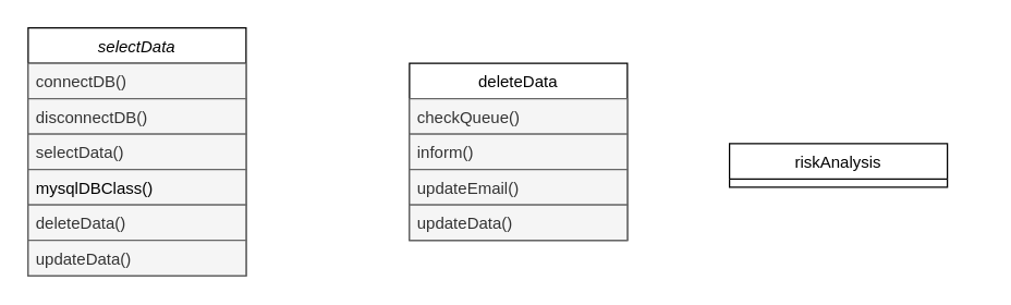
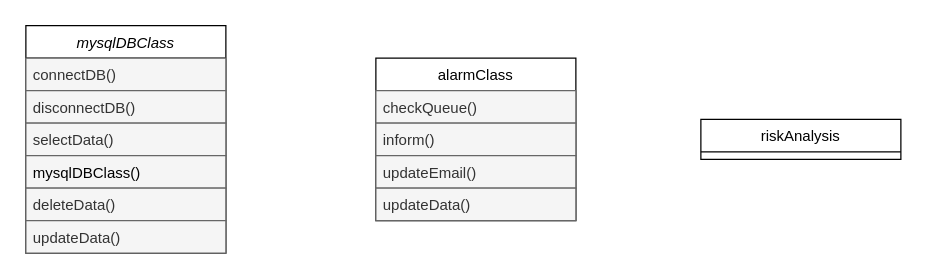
  <mxCell id="0" />
  <mxCell id="1" parent="0" />
- <mxCell id="2" value="deleteData" style="swimlane;fontStyle=0;align=center;verticalAlign=top;childLayout=stackLayout;horizontal=1;startSize=26;horizontalStack=0;resizeParent=1;resizeLast=0;collapsible=1;marginBottom=0;rounded=0;shadow=0;strokeWidth=1;" parent="1" vertex="1"><mxGeometry x="300" y="46" width="160" height="130" as="geometry"><mxRectangle x="340" y="380" width="170" height="26" as="alternateBounds" /></mxGeometry></mxCell>
+ <mxCell id="2" value="alarmClass" style="swimlane;fontStyle=0;align=center;verticalAlign=top;childLayout=stackLayout;horizontal=1;startSize=26;horizontalStack=0;resizeParent=1;resizeLast=0;collapsible=1;marginBottom=0;rounded=0;shadow=0;strokeWidth=1;" parent="1" vertex="1"><mxGeometry x="300" y="46" width="160" height="130" as="geometry"><mxRectangle x="340" y="380" width="170" height="26" as="alternateBounds" /></mxGeometry></mxCell>
  <mxCell id="3" value="checkQueue()" style="text;align=left;verticalAlign=top;spacingLeft=4;spacingRight=4;overflow=hidden;rotatable=0;points=[[0,0.5],[1,0.5]];portConstraint=eastwest;fillColor=#f5f5f5;fontColor=#333333;strokeColor=#666666;" parent="2" vertex="1"><mxGeometry y="26" width="160" height="26" as="geometry" /></mxCell>
  <mxCell id="4" value="inform()" style="text;align=left;verticalAlign=top;spacingLeft=4;spacingRight=4;overflow=hidden;rotatable=0;points=[[0,0.5],[1,0.5]];portConstraint=eastwest;fillColor=#f5f5f5;fontColor=#333333;strokeColor=#666666;" parent="2" vertex="1"><mxGeometry y="52" width="160" height="26" as="geometry" /></mxCell>
  <mxCell id="5" value="updateEmail()" style="text;align=left;verticalAlign=top;spacingLeft=4;spacingRight=4;overflow=hidden;rotatable=0;points=[[0,0.5],[1,0.5]];portConstraint=eastwest;fillColor=#f5f5f5;fontColor=#333333;strokeColor=#666666;" parent="2" vertex="1"><mxGeometry y="78" width="160" height="26" as="geometry" /></mxCell>
  <mxCell id="6" value="updateData()" style="text;align=left;verticalAlign=top;spacingLeft=4;spacingRight=4;overflow=hidden;rotatable=0;points=[[0,0.5],[1,0.5]];portConstraint=eastwest;fillColor=#f5f5f5;fontColor=#333333;strokeColor=#666666;" parent="2" vertex="1"><mxGeometry y="104" width="160" height="26" as="geometry" /></mxCell>
- <mxCell id="7" value="selectData" style="swimlane;fontStyle=2;align=center;verticalAlign=top;childLayout=stackLayout;horizontal=1;startSize=26;horizontalStack=0;resizeParent=1;resizeLast=0;collapsible=1;marginBottom=0;rounded=0;shadow=0;strokeWidth=1;" parent="1" vertex="1"><mxGeometry x="20" y="20" width="160" height="182" as="geometry"><mxRectangle x="230" y="140" width="160" height="26" as="alternateBounds" /></mxGeometry></mxCell>
+ <mxCell id="7" value="mysqlDBClass" style="swimlane;fontStyle=2;align=center;verticalAlign=top;childLayout=stackLayout;horizontal=1;startSize=26;horizontalStack=0;resizeParent=1;resizeLast=0;collapsible=1;marginBottom=0;rounded=0;shadow=0;strokeWidth=1;" parent="1" vertex="1"><mxGeometry x="20" y="20" width="160" height="182" as="geometry"><mxRectangle x="230" y="140" width="160" height="26" as="alternateBounds" /></mxGeometry></mxCell>
  <mxCell id="8" value="connectDB()" style="text;align=left;verticalAlign=top;spacingLeft=4;spacingRight=4;overflow=hidden;rotatable=0;points=[[0,0.5],[1,0.5]];portConstraint=eastwest;fillColor=#f5f5f5;fontColor=#333333;strokeColor=#666666;" parent="7" vertex="1"><mxGeometry y="26" width="160" height="26" as="geometry" /></mxCell>
  <mxCell id="9" value="disconnectDB()" style="text;align=left;verticalAlign=top;spacingLeft=4;spacingRight=4;overflow=hidden;rotatable=0;points=[[0,0.5],[1,0.5]];portConstraint=eastwest;rounded=0;shadow=0;html=0;fillColor=#f5f5f5;fontColor=#333333;strokeColor=#666666;" parent="7" vertex="1"><mxGeometry y="52" width="160" height="26" as="geometry" /></mxCell>
  <mxCell id="10" value="selectData()" style="text;align=left;verticalAlign=top;spacingLeft=4;spacingRight=4;overflow=hidden;rotatable=0;points=[[0,0.5],[1,0.5]];portConstraint=eastwest;rounded=0;shadow=0;html=0;fillColor=#f5f5f5;fontColor=#333333;strokeColor=#666666;" parent="7" vertex="1"><mxGeometry y="78" width="160" height="26" as="geometry" /></mxCell>
  <mxCell id="11" value="mysqlDBClass()" style="text;align=left;verticalAlign=top;spacingLeft=4;spacingRight=4;overflow=hidden;rotatable=0;points=[[0,0.5],[1,0.5]];portConstraint=eastwest;rounded=0;shadow=0;html=0;fillColor=#f5f5f5;strokeColor=#666666;" parent="7" vertex="1"><mxGeometry y="104" width="160" height="26" as="geometry" /></mxCell>
  <mxCell id="12" value="deleteData()" style="text;align=left;verticalAlign=top;spacingLeft=4;spacingRight=4;overflow=hidden;rotatable=0;points=[[0,0.5],[1,0.5]];portConstraint=eastwest;rounded=0;shadow=0;html=0;fillColor=#f5f5f5;fontColor=#333333;strokeColor=#666666;" parent="7" vertex="1"><mxGeometry y="130" width="160" height="26" as="geometry" /></mxCell>
  <mxCell id="13" value="updateData()" style="text;align=left;verticalAlign=top;spacingLeft=4;spacingRight=4;overflow=hidden;rotatable=0;points=[[0,0.5],[1,0.5]];portConstraint=eastwest;rounded=0;shadow=0;html=0;fillColor=#f5f5f5;fontColor=#333333;strokeColor=#666666;" parent="7" vertex="1"><mxGeometry y="156" width="160" height="26" as="geometry" /></mxCell>
- <mxCell id="14" value="riskAnalysis" style="swimlane;fontStyle=0;align=center;verticalAlign=top;childLayout=stackLayout;horizontal=1;startSize=26;horizontalStack=0;resizeParent=1;resizeLast=0;collapsible=1;marginBottom=0;rounded=0;shadow=0;strokeWidth=1;" parent="1" vertex="1"><mxGeometry x="535" y="105" width="160" height="32" as="geometry"><mxRectangle x="70" y="360" width="160" height="26" as="alternateBounds" /></mxGeometry></mxCell>
+ <mxCell id="14" value="riskAnalysis" style="swimlane;fontStyle=0;align=center;verticalAlign=top;childLayout=stackLayout;horizontal=1;startSize=26;horizontalStack=0;resizeParent=1;resizeLast=0;collapsible=1;marginBottom=0;rounded=0;shadow=0;strokeWidth=1;" parent="1" vertex="1"><mxGeometry x="560" y="95" width="160" height="32" as="geometry"><mxRectangle x="70" y="360" width="160" height="26" as="alternateBounds" /></mxGeometry></mxCell>
